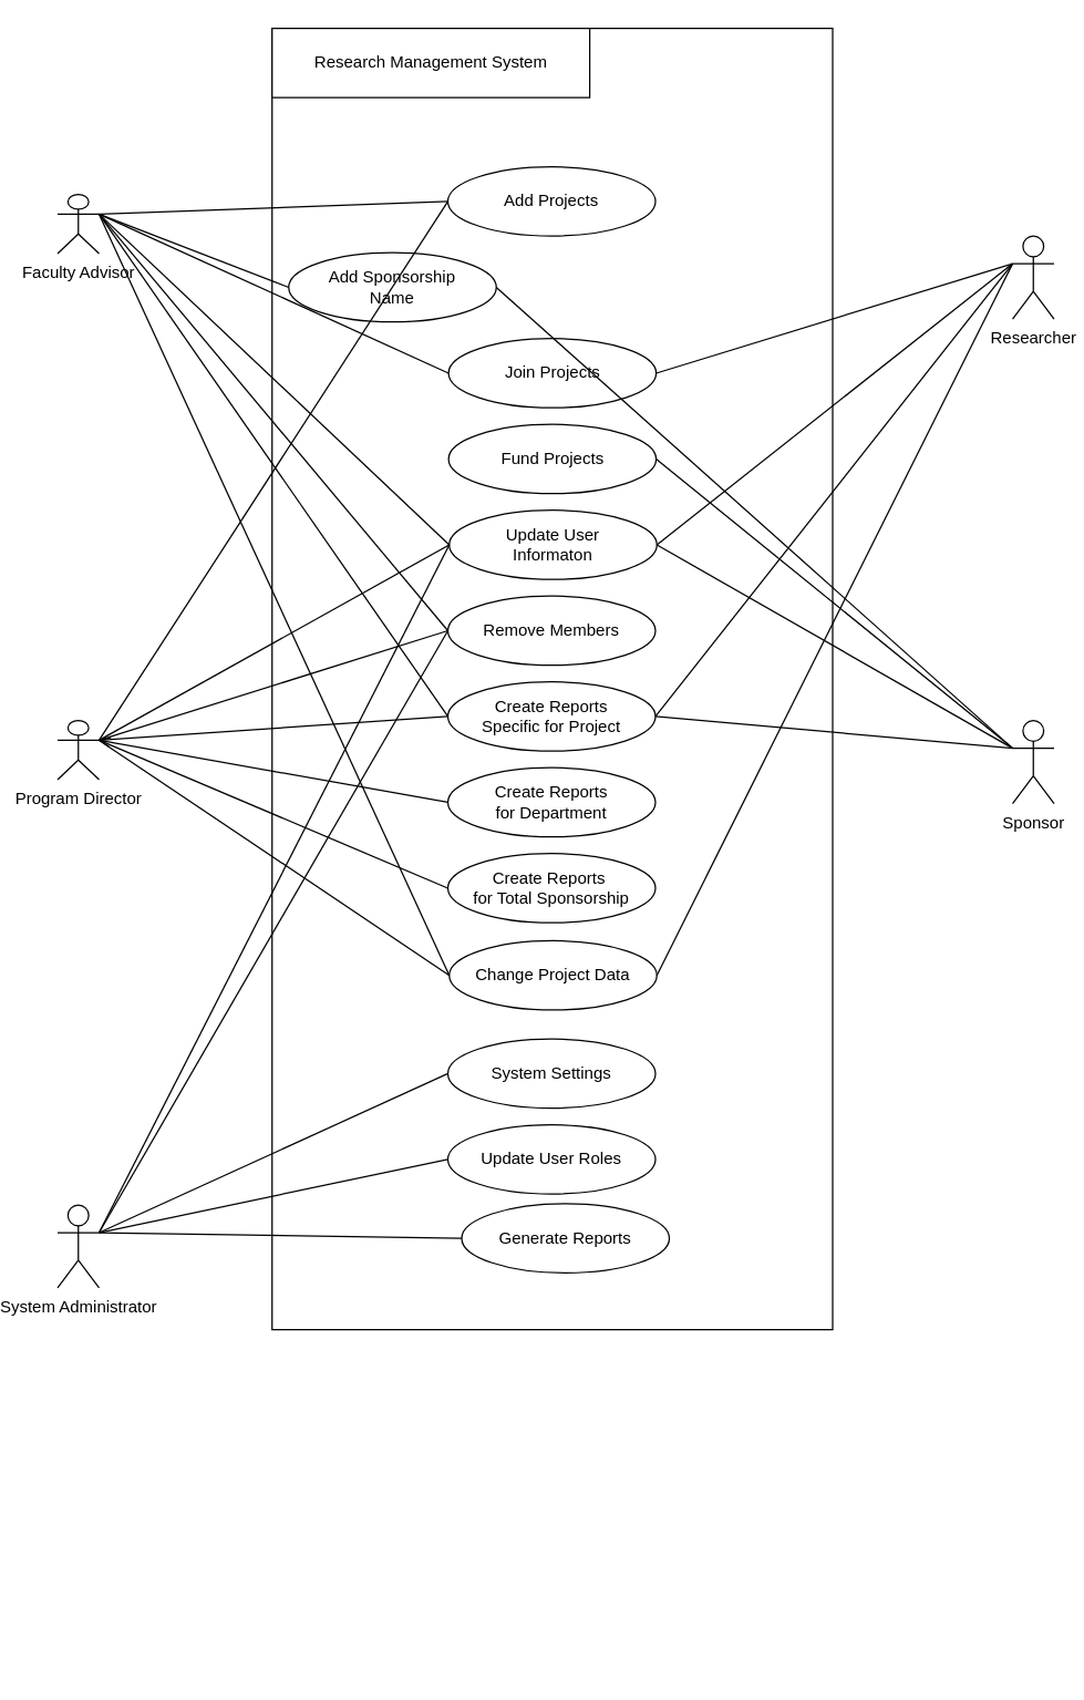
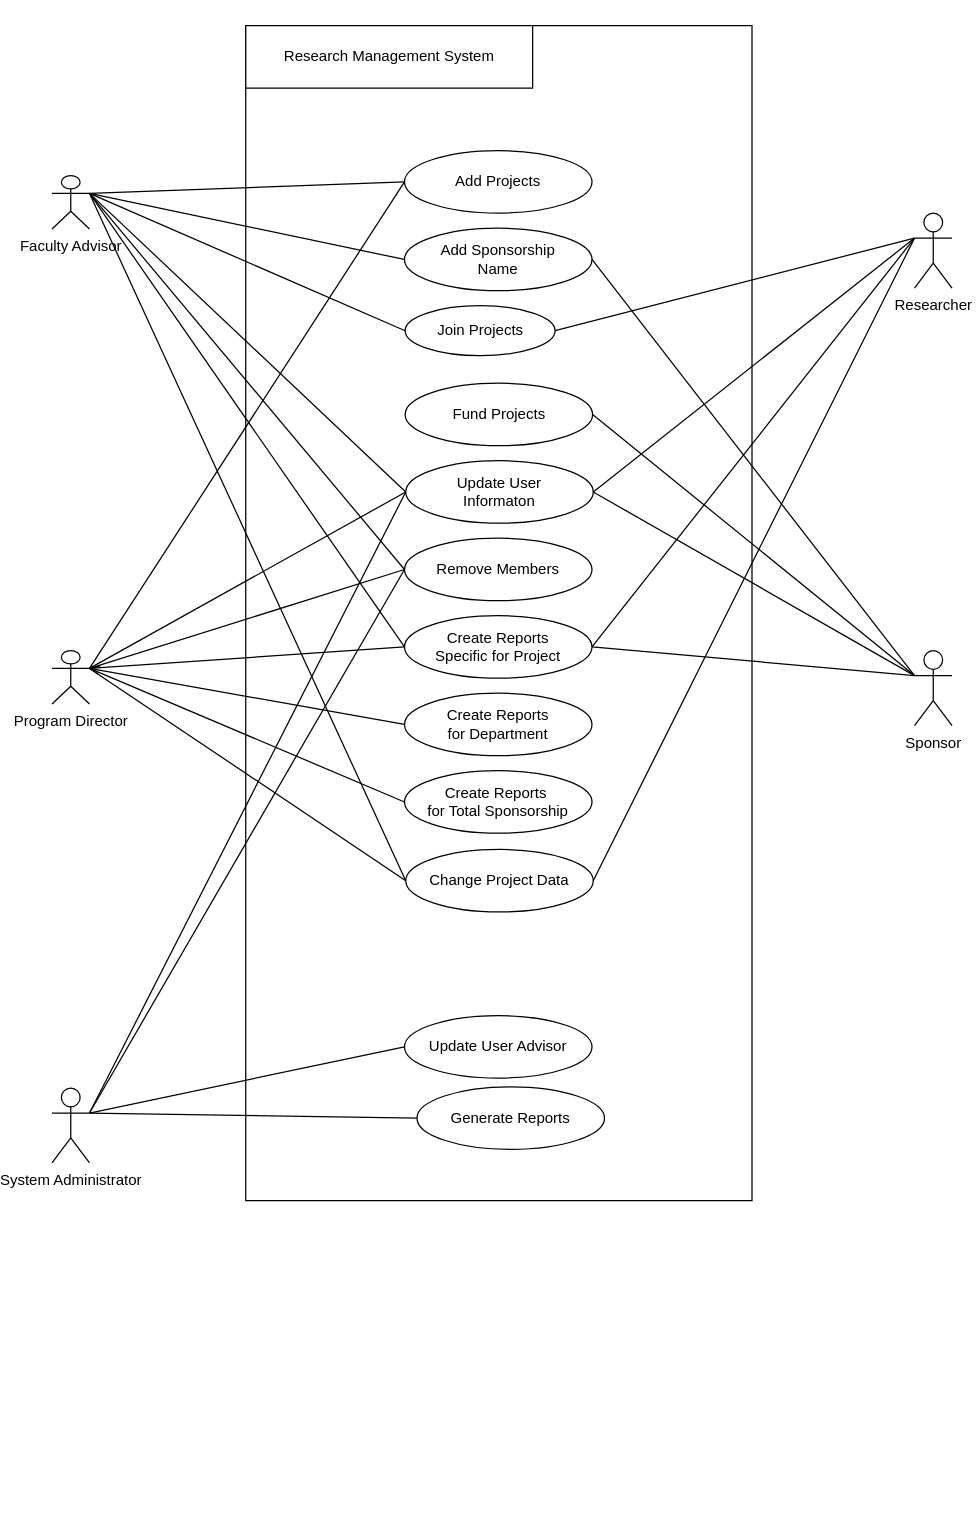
  <mxCell id="0" />
  <mxCell id="1" parent="0" />
  <mxCell id="2" value="" style="group" parent="1" vertex="1" connectable="0"><mxGeometry x="175" width="405" height="1100" as="geometry" y="20" /></mxCell>
  <mxCell id="3" value="" style="rounded=0;whiteSpace=wrap;html=1;" parent="2" vertex="1"><mxGeometry width="405" height="940" as="geometry" /></mxCell>
  <mxCell id="4" value="Research Management System" style="rounded=0;whiteSpace=wrap;html=1;" parent="2" vertex="1"><mxGeometry width="229.5" height="50" as="geometry" /></mxCell>
  <mxCell id="5" style="edgeStyle=orthogonalEdgeStyle;rounded=0;orthogonalLoop=1;jettySize=auto;html=1;exitX=0.5;exitY=1;exitDx=0;exitDy=0;" parent="2" edge="1"><mxGeometry relative="1" as="geometry"><mxPoint x="201.25" y="738.699" as="sourcePoint" /><mxPoint x="201.25" y="738.699" as="targetPoint" /></mxGeometry></mxCell>
  <mxCell id="6" value="Add Projects" style="ellipse;whiteSpace=wrap;html=1;" parent="2" vertex="1"><mxGeometry x="127" y="99.999" width="150" height="50" as="geometry" /></mxCell>
- <mxCell id="7" value="Add Sponsorship&lt;div&gt;Name&lt;/div&gt;" style="ellipse;whiteSpace=wrap;html=1;" parent="2" vertex="1"><mxGeometry x="12" y="162.08" width="150" height="50" as="geometry" /></mxCell>
- <mxCell id="8" value="Join Projects" style="ellipse;whiteSpace=wrap;html=1;" parent="2" vertex="1"><mxGeometry x="127.5" y="224.08" width="150" height="50" as="geometry" /></mxCell>
+ <mxCell id="7" value="Add Sponsorship&lt;div&gt;Name&lt;/div&gt;" style="ellipse;whiteSpace=wrap;html=1;" parent="2" vertex="1"><mxGeometry x="127.0" y="162.08" width="150" height="50" as="geometry" /></mxCell>
+ <mxCell id="8" value="Join Projects" style="ellipse;whiteSpace=wrap;html=1;" parent="2" vertex="1"><mxGeometry x="127.5" y="224.08" width="120" height="40" as="geometry" /></mxCell>
  <mxCell id="9" value="Fund Projects" style="ellipse;whiteSpace=wrap;html=1;" parent="2" vertex="1"><mxGeometry x="127.5" y="286.08" width="150" height="50" as="geometry" /></mxCell>
  <mxCell id="10" value="Update User&lt;div&gt;Informaton&lt;/div&gt;" style="ellipse;whiteSpace=wrap;html=1;" parent="2" vertex="1"><mxGeometry x="128" y="348.08" width="150" height="50" as="geometry" /></mxCell>
  <mxCell id="11" value="Remove Members" style="ellipse;whiteSpace=wrap;html=1;" parent="2" vertex="1"><mxGeometry x="127" y="410.08" width="150" height="50" as="geometry" /></mxCell>
  <mxCell id="12" value="Create Reports&lt;div&gt;Specific for Project&lt;/div&gt;" style="ellipse;whiteSpace=wrap;html=1;" parent="2" vertex="1"><mxGeometry x="127" y="472.08" width="150" height="50" as="geometry" /></mxCell>
  <mxCell id="13" value="Create Reports&lt;div&gt;for Department&lt;/div&gt;" style="ellipse;whiteSpace=wrap;html=1;" parent="2" vertex="1"><mxGeometry x="127.0" y="534.08" width="150" height="50" as="geometry" /></mxCell>
  <mxCell id="14" value="Create Reports&amp;nbsp;&lt;div&gt;for Total Sponsorship&lt;/div&gt;" style="ellipse;whiteSpace=wrap;html=1;" parent="2" vertex="1"><mxGeometry x="127.0" y="596.08" width="150" height="50" as="geometry" /></mxCell>
  <mxCell id="15" style="edgeStyle=orthogonalEdgeStyle;rounded=0;orthogonalLoop=1;jettySize=auto;html=1;exitX=0.5;exitY=1;exitDx=0;exitDy=0;" parent="2" edge="1"><mxGeometry relative="1" as="geometry"><mxPoint x="201.25" y="873.619" as="sourcePoint" /><mxPoint x="201.25" y="873.619" as="targetPoint" /></mxGeometry></mxCell>
  <mxCell id="16" value="Change Project Data" style="ellipse;whiteSpace=wrap;html=1;" parent="2" vertex="1"><mxGeometry x="128" y="659.08" width="150" height="50" as="geometry" /></mxCell>
- <mxCell id="17" value="System Settings" style="ellipse;whiteSpace=wrap;html=1;" parent="2" vertex="1"><mxGeometry x="127" y="730" width="150" height="50" as="geometry" /></mxCell>
  <mxCell id="18" style="edgeStyle=orthogonalEdgeStyle;rounded=0;orthogonalLoop=1;jettySize=auto;html=1;exitX=0.5;exitY=1;exitDx=0;exitDy=0;" parent="2" edge="1"><mxGeometry relative="1" as="geometry"><mxPoint x="200.25" y="813.619" as="sourcePoint" /><mxPoint x="200.25" y="813.619" as="targetPoint" /></mxGeometry></mxCell>
  <mxCell id="19" style="edgeStyle=orthogonalEdgeStyle;rounded=0;orthogonalLoop=1;jettySize=auto;html=1;exitX=0.5;exitY=1;exitDx=0;exitDy=0;" parent="2" edge="1"><mxGeometry relative="1" as="geometry"><mxPoint x="196.75" y="1197.619" as="sourcePoint" /><mxPoint x="196.75" y="1197.619" as="targetPoint" /></mxGeometry></mxCell>
- <mxCell id="20" value="Update User Roles" style="ellipse;whiteSpace=wrap;html=1;" parent="2" vertex="1"><mxGeometry x="127" y="792" width="150" height="50" as="geometry" /></mxCell>
+ <mxCell id="20" value="Update User Advisor" style="ellipse;whiteSpace=wrap;html=1;" parent="2" vertex="1"><mxGeometry x="127" y="792" width="150" height="50" as="geometry" /></mxCell>
  <mxCell id="21" value="Generate Reports" style="ellipse;whiteSpace=wrap;html=1;" parent="2" vertex="1"><mxGeometry x="137" y="849" width="150" height="50" as="geometry" /></mxCell>
  <mxCell id="22" value="Researcher" style="shape=umlActor;verticalLabelPosition=bottom;verticalAlign=top;html=1;outlineConnect=0;" parent="1" vertex="1"><mxGeometry x="710" y="170" width="30" height="60" as="geometry" /></mxCell>
  <mxCell id="23" value="Faculty Advisor&lt;br&gt;&lt;div&gt;&lt;br&gt;&lt;/div&gt;" style="shape=umlActor;verticalLabelPosition=bottom;verticalAlign=top;html=1;outlineConnect=0;" parent="1" vertex="1"><mxGeometry x="20" y="140.004" width="30" height="42.712" as="geometry" /></mxCell>
  <mxCell id="24" value="System Administrator" style="shape=umlActor;verticalLabelPosition=bottom;verticalAlign=top;html=1;outlineConnect=0;" parent="1" vertex="1"><mxGeometry x="20" y="870" width="30" height="59.83" as="geometry" /></mxCell>
  <mxCell id="25" value="&lt;div&gt;Program Director&lt;/div&gt;" style="shape=umlActor;verticalLabelPosition=bottom;verticalAlign=top;html=1;outlineConnect=0;" vertex="1" parent="1"><mxGeometry x="20" y="520.004" width="30" height="42.712" as="geometry" /></mxCell>
  <mxCell id="26" value="" style="endArrow=none;html=1;rounded=0;exitX=1;exitY=0.333;exitDx=0;exitDy=0;exitPerimeter=0;entryX=0;entryY=0.5;entryDx=0;entryDy=0;" edge="1" parent="1" source="23" target="6"><mxGeometry width="50" height="50" relative="1" as="geometry"><mxPoint x="90" y="160" as="sourcePoint" /><mxPoint x="140" y="110" as="targetPoint" /></mxGeometry></mxCell>
  <mxCell id="27" value="" style="endArrow=none;html=1;rounded=0;exitX=1;exitY=0.333;exitDx=0;exitDy=0;exitPerimeter=0;entryX=0;entryY=0.5;entryDx=0;entryDy=0;" edge="1" parent="1" source="23" target="7"><mxGeometry width="50" height="50" relative="1" as="geometry"><mxPoint x="60" y="164" as="sourcePoint" /><mxPoint x="312" y="155" as="targetPoint" /></mxGeometry></mxCell>
  <mxCell id="28" value="Sponsor" style="shape=umlActor;verticalLabelPosition=bottom;verticalAlign=top;html=1;outlineConnect=0;" vertex="1" parent="1"><mxGeometry x="710" y="520" width="30" height="60" as="geometry" /></mxCell>
  <mxCell id="29" value="" style="endArrow=none;html=1;rounded=0;exitX=1;exitY=0.333;exitDx=0;exitDy=0;exitPerimeter=0;entryX=0;entryY=0.5;entryDx=0;entryDy=0;" edge="1" parent="1" source="23" target="8"><mxGeometry width="50" height="50" relative="1" as="geometry"><mxPoint x="60" y="164" as="sourcePoint" /><mxPoint x="312" y="217" as="targetPoint" /></mxGeometry></mxCell>
  <mxCell id="30" value="" style="endArrow=none;html=1;rounded=0;exitX=0;exitY=0.333;exitDx=0;exitDy=0;exitPerimeter=0;entryX=1;entryY=0.5;entryDx=0;entryDy=0;" edge="1" parent="1" source="22" target="8"><mxGeometry width="50" height="50" relative="1" as="geometry"><mxPoint x="60" y="164" as="sourcePoint" /><mxPoint x="313" y="279" as="targetPoint" /></mxGeometry></mxCell>
  <mxCell id="31" value="" style="endArrow=none;html=1;rounded=0;exitX=0;exitY=0.333;exitDx=0;exitDy=0;exitPerimeter=0;entryX=1;entryY=0.5;entryDx=0;entryDy=0;" edge="1" parent="1" source="28" target="9"><mxGeometry width="50" height="50" relative="1" as="geometry"><mxPoint x="720" y="200" as="sourcePoint" /><mxPoint x="463" y="279" as="targetPoint" /></mxGeometry></mxCell>
  <mxCell id="32" value="" style="endArrow=none;html=1;rounded=0;exitX=1;exitY=0.5;exitDx=0;exitDy=0;entryX=0;entryY=0.333;entryDx=0;entryDy=0;entryPerimeter=0;" edge="1" parent="1" source="10" target="22"><mxGeometry width="50" height="50" relative="1" as="geometry"><mxPoint x="720" y="540" as="sourcePoint" /><mxPoint x="463" y="341" as="targetPoint" /></mxGeometry></mxCell>
  <mxCell id="33" value="" style="endArrow=none;html=1;rounded=0;exitX=0;exitY=0.5;exitDx=0;exitDy=0;entryX=1;entryY=0.333;entryDx=0;entryDy=0;entryPerimeter=0;" edge="1" parent="1" source="10" target="23"><mxGeometry width="50" height="50" relative="1" as="geometry"><mxPoint x="463" y="403" as="sourcePoint" /><mxPoint x="720" y="200" as="targetPoint" /></mxGeometry></mxCell>
  <mxCell id="34" value="" style="endArrow=none;html=1;rounded=0;exitX=0;exitY=0.5;exitDx=0;exitDy=0;entryX=1;entryY=0.333;entryDx=0;entryDy=0;entryPerimeter=0;" edge="1" parent="1" source="11" target="23"><mxGeometry width="50" height="50" relative="1" as="geometry"><mxPoint x="313" y="403" as="sourcePoint" /><mxPoint x="60" y="260" as="targetPoint" /></mxGeometry></mxCell>
  <mxCell id="35" value="" style="endArrow=none;html=1;rounded=0;entryX=1;entryY=0.333;entryDx=0;entryDy=0;entryPerimeter=0;exitX=0;exitY=0.5;exitDx=0;exitDy=0;" edge="1" parent="1" source="12" target="25"><mxGeometry width="50" height="50" relative="1" as="geometry"><mxPoint x="135" y="476.189" as="sourcePoint" /><mxPoint x="20" y="340" as="targetPoint" /></mxGeometry></mxCell>
  <mxCell id="36" value="" style="endArrow=none;html=1;rounded=0;exitX=0;exitY=0.5;exitDx=0;exitDy=0;entryX=1;entryY=0.333;entryDx=0;entryDy=0;entryPerimeter=0;" edge="1" parent="1" source="12" target="23"><mxGeometry width="50" height="50" relative="1" as="geometry"><mxPoint x="312" y="527" as="sourcePoint" /><mxPoint x="30" y="300" as="targetPoint" /></mxGeometry></mxCell>
  <mxCell id="37" value="" style="endArrow=open;html=1;rounded=0;exitX=0;exitY=0.5;exitDx=0;exitDy=0;entryX=1;entryY=0.333;entryDx=0;entryDy=0;entryPerimeter=0;" edge="1" parent="1" source="13" target="25"><mxGeometry width="50" height="50" relative="1" as="geometry"><mxPoint x="312" y="527" as="sourcePoint" /><mxPoint x="60" y="160" as="targetPoint" /></mxGeometry></mxCell>
  <mxCell id="38" value="" style="endArrow=none;html=1;rounded=0;entryX=1;entryY=0.5;entryDx=0;entryDy=0;exitX=0;exitY=0.333;exitDx=0;exitDy=0;exitPerimeter=0;" edge="1" parent="1" source="28" target="12"><mxGeometry width="50" height="50" relative="1" as="geometry"><mxPoint x="710" y="530" as="sourcePoint" /><mxPoint x="462" y="651" as="targetPoint" /></mxGeometry></mxCell>
  <mxCell id="39" value="" style="endArrow=none;html=1;rounded=0;entryX=1;entryY=0.5;entryDx=0;entryDy=0;exitX=0;exitY=0.333;exitDx=0;exitDy=0;exitPerimeter=0;" edge="1" parent="1" source="28" target="10"><mxGeometry width="50" height="50" relative="1" as="geometry"><mxPoint x="710" y="530" as="sourcePoint" /><mxPoint x="463" y="341" as="targetPoint" /></mxGeometry></mxCell>
  <mxCell id="40" value="" style="endArrow=none;html=1;rounded=0;entryX=0;entryY=0.5;entryDx=0;entryDy=0;exitX=1;exitY=0.333;exitDx=0;exitDy=0;exitPerimeter=0;" edge="1" parent="1" source="25" target="10"><mxGeometry width="50" height="50" relative="1" as="geometry"><mxPoint x="720" y="540" as="sourcePoint" /><mxPoint x="463" y="403" as="targetPoint" /></mxGeometry></mxCell>
  <mxCell id="41" value="" style="endArrow=none;html=1;rounded=0;exitX=0;exitY=0.5;exitDx=0;exitDy=0;entryX=1;entryY=0.333;entryDx=0;entryDy=0;entryPerimeter=0;" edge="1" parent="1" source="11" target="25"><mxGeometry width="50" height="50" relative="1" as="geometry"><mxPoint x="312" y="589" as="sourcePoint" /><mxPoint x="60" y="530" as="targetPoint" /></mxGeometry></mxCell>
  <mxCell id="42" value="" style="endArrow=none;html=1;rounded=0;exitX=0;exitY=0.5;exitDx=0;exitDy=0;entryX=1;entryY=0.333;entryDx=0;entryDy=0;entryPerimeter=0;" edge="1" parent="1" source="11" target="24"><mxGeometry width="50" height="50" relative="1" as="geometry"><mxPoint x="312" y="465" as="sourcePoint" /><mxPoint x="60" y="544" as="targetPoint" /></mxGeometry></mxCell>
  <mxCell id="43" value="" style="endArrow=none;html=1;rounded=0;exitX=0;exitY=0.5;exitDx=0;exitDy=0;entryX=1;entryY=0.333;entryDx=0;entryDy=0;entryPerimeter=0;" edge="1" parent="1" source="10" target="24"><mxGeometry width="50" height="50" relative="1" as="geometry"><mxPoint x="312" y="465" as="sourcePoint" /><mxPoint x="60" y="900" as="targetPoint" /></mxGeometry></mxCell>
- <mxCell id="44" value="" style="endArrow=none;html=1;rounded=0;exitX=0;exitY=0.5;exitDx=0;exitDy=0;entryX=1;entryY=0.333;entryDx=0;entryDy=0;entryPerimeter=0;" edge="1" parent="1" source="17" target="24"><mxGeometry width="50" height="50" relative="1" as="geometry"><mxPoint x="313" y="403" as="sourcePoint" /><mxPoint x="60" y="900" as="targetPoint" /></mxGeometry></mxCell>
  <mxCell id="45" value="" style="endArrow=none;html=1;rounded=0;exitX=0;exitY=0.5;exitDx=0;exitDy=0;entryX=1;entryY=0.333;entryDx=0;entryDy=0;entryPerimeter=0;" edge="1" parent="1" source="20" target="24"><mxGeometry width="50" height="50" relative="1" as="geometry"><mxPoint x="313" y="900" as="sourcePoint" /><mxPoint x="60" y="900" as="targetPoint" /></mxGeometry></mxCell>
  <mxCell id="46" value="" style="endArrow=none;html=1;rounded=0;exitX=0;exitY=0.5;exitDx=0;exitDy=0;" edge="1" parent="1" source="21"><mxGeometry width="50" height="50" relative="1" as="geometry"><mxPoint x="313" y="962" as="sourcePoint" /><mxPoint x="50" y="890" as="targetPoint" /></mxGeometry></mxCell>
  <mxCell id="47" value="" style="endArrow=none;html=1;rounded=0;exitX=1;exitY=0.5;exitDx=0;exitDy=0;" edge="1" parent="1" source="12"><mxGeometry width="50" height="50" relative="1" as="geometry"><mxPoint x="463" y="403" as="sourcePoint" /><mxPoint x="710" y="190" as="targetPoint" /></mxGeometry></mxCell>
  <mxCell id="48" value="" style="endArrow=none;html=1;rounded=0;exitX=0;exitY=0.5;exitDx=0;exitDy=0;entryX=1;entryY=0.333;entryDx=0;entryDy=0;entryPerimeter=0;" edge="1" parent="1" source="14" target="25"><mxGeometry width="50" height="50" relative="1" as="geometry"><mxPoint x="312" y="589" as="sourcePoint" /><mxPoint x="60" y="544" as="targetPoint" /></mxGeometry></mxCell>
  <mxCell id="49" value="" style="endArrow=none;html=1;rounded=0;entryX=0;entryY=0.5;entryDx=0;entryDy=0;exitX=1;exitY=0.333;exitDx=0;exitDy=0;exitPerimeter=0;" edge="1" parent="1" source="25" target="6"><mxGeometry width="50" height="50" relative="1" as="geometry"><mxPoint x="10" y="430" as="sourcePoint" /><mxPoint x="313" y="403" as="targetPoint" /></mxGeometry></mxCell>
  <mxCell id="50" value="" style="endArrow=none;html=1;rounded=0;entryX=1;entryY=0.5;entryDx=0;entryDy=0;exitX=0;exitY=0.333;exitDx=0;exitDy=0;exitPerimeter=0;" edge="1" parent="1" source="28" target="7"><mxGeometry width="50" height="50" relative="1" as="geometry"><mxPoint x="710" y="570" as="sourcePoint" /><mxPoint x="463" y="403" as="targetPoint" /></mxGeometry></mxCell>
  <mxCell id="51" value="" style="endArrow=none;html=1;rounded=0;exitX=1;exitY=0.333;exitDx=0;exitDy=0;exitPerimeter=0;entryX=0;entryY=0.5;entryDx=0;entryDy=0;" edge="1" parent="1" source="23" target="16"><mxGeometry width="50" height="50" relative="1" as="geometry"><mxPoint x="60" y="164" as="sourcePoint" /><mxPoint x="312" y="155" as="targetPoint" /></mxGeometry></mxCell>
  <mxCell id="52" value="" style="endArrow=none;html=1;rounded=0;exitX=0;exitY=0.333;exitDx=0;exitDy=0;exitPerimeter=0;entryX=1;entryY=0.5;entryDx=0;entryDy=0;" edge="1" parent="1" source="22" target="16"><mxGeometry width="50" height="50" relative="1" as="geometry"><mxPoint x="60" y="164" as="sourcePoint" /><mxPoint x="313" y="714" as="targetPoint" /></mxGeometry></mxCell>
  <mxCell id="53" value="" style="endArrow=none;html=1;rounded=0;exitX=0;exitY=0.5;exitDx=0;exitDy=0;entryX=1;entryY=0.333;entryDx=0;entryDy=0;entryPerimeter=0;" edge="1" parent="1" source="16" target="25"><mxGeometry width="50" height="50" relative="1" as="geometry"><mxPoint x="720" y="200" as="sourcePoint" /><mxPoint x="463" y="714" as="targetPoint" /></mxGeometry></mxCell>
